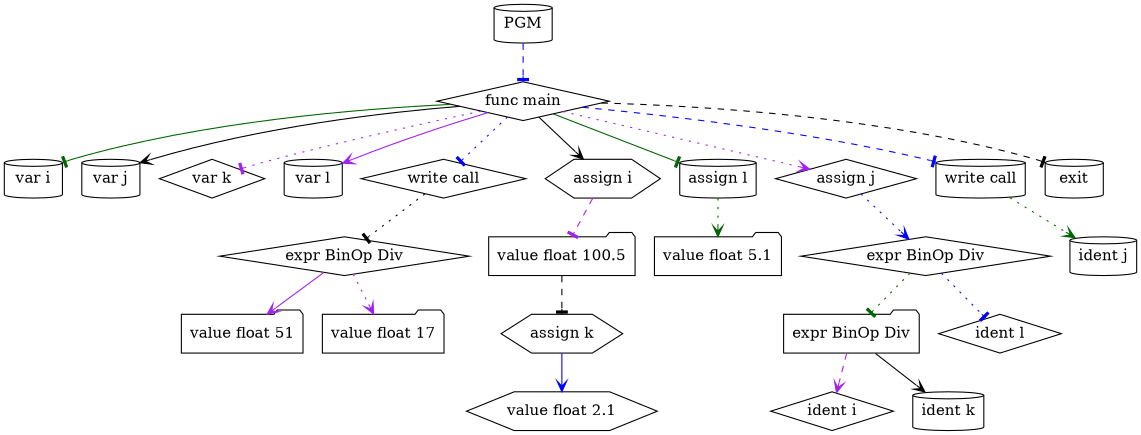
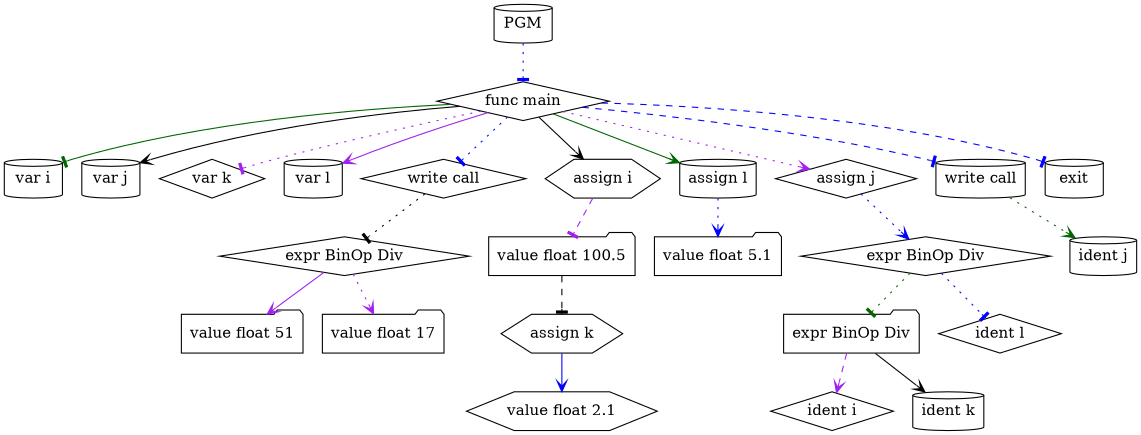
  digraph {
    node [shape=cylinder]
    edge [arrowhead=tee color=purple style=dotted]
    n1 [label=PGM]
    n2 [label="func main" shape=diamond]
    n3 [label="var i"]
    n4 [label="var j"]
    n5 [label="var k" shape=diamond]
    n6 [label="var l"]
    n7 [label="write call" shape=diamond]
    n8 [label="assign i" shape=hexagon]
    n9 [label="assign l"]
    n10 [label="assign j" shape=diamond]
    n11 [label="write call"]
    n12 [label=exit]
    n13 [label="expr BinOp Div" shape=diamond]
    n14 [label="value float 100.5" shape=folder]
    n15 [label="assign k" shape=hexagon]
    n16 [label="value float 2.1" shape=hexagon]
    n17 [label="value float 5.1" shape=folder]
    n18 [label="expr BinOp Div" shape=diamond]
    n19 [label="ident j"]
    n20 [label="value float 51" shape=folder]
    n21 [label="value float 17" shape=folder]
    n22 [label="expr BinOp Div" shape=folder]
    n23 [label="ident l" shape=diamond]
    n24 [label="ident i" shape=diamond]
    n25 [label="ident k"]
-   n1 -> n2 [color=blue style=dashed]
+   n1 -> n2 [color=blue]
    n2 -> n3 [color=darkgreen style=solid]
    n2 -> n4 [arrowhead=vee color=black style=solid]
    n2 -> n5
    n2 -> n6 [arrowhead=vee style=solid]
    n2 -> n7 [color=blue]
    n2 -> n8 [arrowhead=vee color=black style=solid]
-   n2 -> n9 [color=darkgreen style=solid]
+   n2 -> n9 [arrowhead=vee color=darkgreen style=solid]
    n2 -> n10 [arrowhead=vee]
    n2 -> n11 [color=blue style=dashed]
-   n2 -> n12 [color=black style=dashed]
+   n2 -> n12 [color=blue style=dashed]
    n7 -> n13 [color=black]
    n8 -> n14 [style=dashed]
-   n9 -> n17 [arrowhead=vee color=darkgreen]
+   n9 -> n17 [arrowhead=vee color=blue]
    n10 -> n18 [arrowhead=vee color=blue]
    n11 -> n19 [arrowhead=vee color=darkgreen]
    n13 -> n20 [arrowhead=vee style=solid]
    n13 -> n21 [arrowhead=vee]
    n14 -> n15 [color=black style=dashed]
    n15 -> n16 [arrowhead=vee color=blue style=solid]
    n18 -> n22 [color=darkgreen]
    n18 -> n23 [color=blue]
    n22 -> n24 [arrowhead=vee style=dashed]
    n22 -> n25 [arrowhead=vee color=black style=solid]
  }
